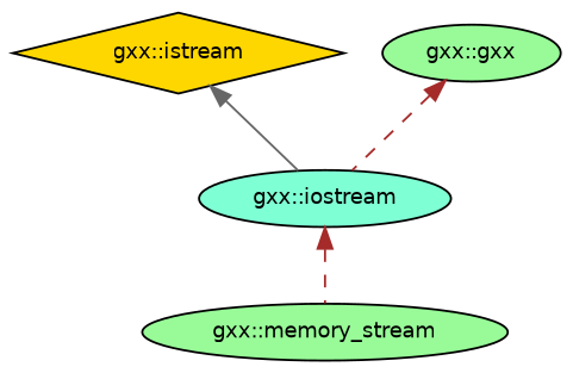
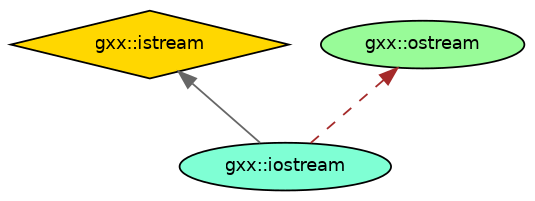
  digraph {
    node [color=black fillcolor=palegreen fontname=Helvetica fontsize=10 shape=ellipse style=filled]
    edge [color=brown dir=back fontname=Helvetica fontsize=10 labelfontname=Helvetica labelfontsize=10 style=dashed]
-   n1 [fontcolor=black height=0.2 label="gxx::memory_stream" width=0.4]
    n2 [fillcolor=aquamarine height=0.2 label="gxx::iostream" width=0.4]
    n3 [fillcolor=gold height=0.2 label="gxx::istream" shape=diamond width=0.4]
-   n4 [height=0.2 label="gxx::gxx" width=0.4]
-   n2 -> n1
+   n4 [height=0.2 label="gxx::ostream" width=0.4]
    n3 -> n2 [color=gray40 style=solid]
    n4 -> n2
  }
